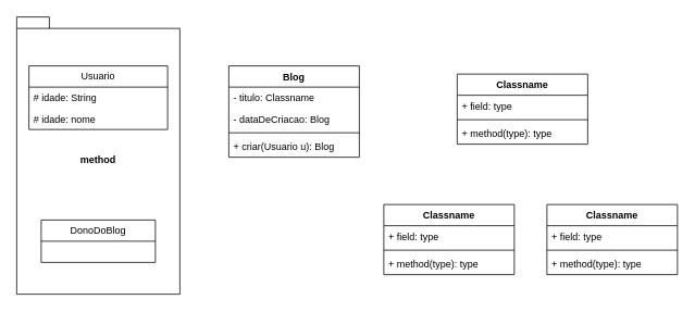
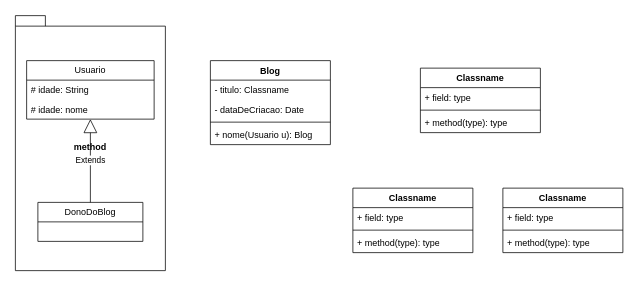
  <mxCell id="0" />
  <mxCell id="1" parent="0" />
  <mxCell id="2" value="method" style="shape=folder;fontStyle=1;spacingTop=10;tabWidth=40;tabHeight=14;tabPosition=left;html=1;whiteSpace=wrap;" vertex="1" parent="1"><mxGeometry y="20" width="200" height="340" as="geometry" x="20" /></mxCell>
  <mxCell id="3" value="Usuario" style="swimlane;fontStyle=0;childLayout=stackLayout;horizontal=1;startSize=26;fillColor=none;horizontalStack=0;resizeParent=1;resizeParentMax=0;resizeLast=0;collapsible=1;marginBottom=0;whiteSpace=wrap;html=1;" vertex="1" parent="1"><mxGeometry x="35" y="80" width="170" height="78" as="geometry" /></mxCell>
  <mxCell id="4" value="# idade: String" style="text;strokeColor=none;fillColor=none;align=left;verticalAlign=top;spacingLeft=4;spacingRight=4;overflow=hidden;rotatable=0;points=[[0,0.5],[1,0.5]];portConstraint=eastwest;whiteSpace=wrap;html=1;" vertex="1" parent="3"><mxGeometry y="26" width="170" height="26" as="geometry" /></mxCell>
  <mxCell id="5" value="# idade: nome" style="text;strokeColor=none;fillColor=none;align=left;verticalAlign=top;spacingLeft=4;spacingRight=4;overflow=hidden;rotatable=0;points=[[0,0.5],[1,0.5]];portConstraint=eastwest;whiteSpace=wrap;html=1;" vertex="1" parent="3"><mxGeometry y="52" width="170" height="26" as="geometry" /></mxCell>
  <mxCell id="6" value="DonoDoBlog" style="swimlane;fontStyle=0;childLayout=stackLayout;horizontal=1;startSize=26;fillColor=none;horizontalStack=0;resizeParent=1;resizeParentMax=0;resizeLast=0;collapsible=1;marginBottom=0;whiteSpace=wrap;html=1;" vertex="1" parent="1"><mxGeometry x="50" y="269" width="140" height="52" as="geometry" /></mxCell>
  <mxCell id="7" value="Blog" style="swimlane;fontStyle=1;align=center;verticalAlign=top;childLayout=stackLayout;horizontal=1;startSize=26;horizontalStack=0;resizeParent=1;resizeParentMax=0;resizeLast=0;collapsible=1;marginBottom=0;whiteSpace=wrap;html=1;" vertex="1" parent="1"><mxGeometry x="280" y="80" width="160" height="112" as="geometry" /></mxCell>
  <mxCell id="8" value="- titulo: Classname" style="text;strokeColor=none;fillColor=none;align=left;verticalAlign=top;spacingLeft=4;spacingRight=4;overflow=hidden;rotatable=0;points=[[0,0.5],[1,0.5]];portConstraint=eastwest;whiteSpace=wrap;html=1;" vertex="1" parent="7"><mxGeometry y="26" width="160" height="26" as="geometry" /></mxCell>
- <mxCell id="9" value="- dataDeCriacao: Blog" style="text;strokeColor=none;fillColor=none;align=left;verticalAlign=top;spacingLeft=4;spacingRight=4;overflow=hidden;rotatable=0;points=[[0,0.5],[1,0.5]];portConstraint=eastwest;whiteSpace=wrap;html=1;" vertex="1" parent="7"><mxGeometry y="52" width="160" height="26" as="geometry" /></mxCell>
+ <mxCell id="9" value="- dataDeCriacao: Date" style="text;strokeColor=none;fillColor=none;align=left;verticalAlign=top;spacingLeft=4;spacingRight=4;overflow=hidden;rotatable=0;points=[[0,0.5],[1,0.5]];portConstraint=eastwest;whiteSpace=wrap;html=1;" vertex="1" parent="7"><mxGeometry y="52" width="160" height="26" as="geometry" /></mxCell>
  <mxCell id="10" value="" style="line;strokeWidth=1;fillColor=none;align=left;verticalAlign=middle;spacingTop=-1;spacingLeft=3;spacingRight=3;rotatable=0;labelPosition=right;points=[];portConstraint=eastwest;strokeColor=inherit;" vertex="1" parent="7"><mxGeometry y="78" width="160" height="8" as="geometry" /></mxCell>
- <mxCell id="11" value="+ criar(Usuario u): Blog" style="text;strokeColor=none;fillColor=none;align=left;verticalAlign=top;spacingLeft=4;spacingRight=4;overflow=hidden;rotatable=0;points=[[0,0.5],[1,0.5]];portConstraint=eastwest;whiteSpace=wrap;html=1;" vertex="1" parent="7"><mxGeometry y="86" width="160" height="26" as="geometry" /></mxCell>
+ <mxCell id="11" value="+ nome(Usuario u): Blog" style="text;strokeColor=none;fillColor=none;align=left;verticalAlign=top;spacingLeft=4;spacingRight=4;overflow=hidden;rotatable=0;points=[[0,0.5],[1,0.5]];portConstraint=eastwest;whiteSpace=wrap;html=1;" vertex="1" parent="7"><mxGeometry y="86" width="160" height="26" as="geometry" /></mxCell>
  <mxCell id="12" value="Classname" style="swimlane;fontStyle=1;align=center;verticalAlign=top;childLayout=stackLayout;horizontal=1;startSize=26;horizontalStack=0;resizeParent=1;resizeParentMax=0;resizeLast=0;collapsible=1;marginBottom=0;whiteSpace=wrap;html=1;" vertex="1" parent="1"><mxGeometry x="560" y="90" width="160" height="86" as="geometry" /></mxCell>
  <mxCell id="13" value="+ field: type" style="text;strokeColor=none;fillColor=none;align=left;verticalAlign=top;spacingLeft=4;spacingRight=4;overflow=hidden;rotatable=0;points=[[0,0.5],[1,0.5]];portConstraint=eastwest;whiteSpace=wrap;html=1;" vertex="1" parent="12"><mxGeometry y="26" width="160" height="26" as="geometry" /></mxCell>
  <mxCell id="14" value="" style="line;strokeWidth=1;fillColor=none;align=left;verticalAlign=middle;spacingTop=-1;spacingLeft=3;spacingRight=3;rotatable=0;labelPosition=right;points=[];portConstraint=eastwest;strokeColor=inherit;" vertex="1" parent="12"><mxGeometry y="52" width="160" height="8" as="geometry" /></mxCell>
  <mxCell id="15" value="+ method(type): type" style="text;strokeColor=none;fillColor=none;align=left;verticalAlign=top;spacingLeft=4;spacingRight=4;overflow=hidden;rotatable=0;points=[[0,0.5],[1,0.5]];portConstraint=eastwest;whiteSpace=wrap;html=1;" vertex="1" parent="12"><mxGeometry y="60" width="160" height="26" as="geometry" /></mxCell>
  <mxCell id="16" value="Classname" style="swimlane;fontStyle=1;align=center;verticalAlign=top;childLayout=stackLayout;horizontal=1;startSize=26;horizontalStack=0;resizeParent=1;resizeParentMax=0;resizeLast=0;collapsible=1;marginBottom=0;whiteSpace=wrap;html=1;" vertex="1" parent="1"><mxGeometry x="470" y="250" width="160" height="86" as="geometry" /></mxCell>
  <mxCell id="17" value="+ field: type" style="text;strokeColor=none;fillColor=none;align=left;verticalAlign=top;spacingLeft=4;spacingRight=4;overflow=hidden;rotatable=0;points=[[0,0.5],[1,0.5]];portConstraint=eastwest;whiteSpace=wrap;html=1;" vertex="1" parent="16"><mxGeometry y="26" width="160" height="26" as="geometry" /></mxCell>
  <mxCell id="18" value="" style="line;strokeWidth=1;fillColor=none;align=left;verticalAlign=middle;spacingTop=-1;spacingLeft=3;spacingRight=3;rotatable=0;labelPosition=right;points=[];portConstraint=eastwest;strokeColor=inherit;" vertex="1" parent="16"><mxGeometry y="52" width="160" height="8" as="geometry" /></mxCell>
  <mxCell id="19" value="+ method(type): type" style="text;strokeColor=none;fillColor=none;align=left;verticalAlign=top;spacingLeft=4;spacingRight=4;overflow=hidden;rotatable=0;points=[[0,0.5],[1,0.5]];portConstraint=eastwest;whiteSpace=wrap;html=1;" vertex="1" parent="16"><mxGeometry y="60" width="160" height="26" as="geometry" /></mxCell>
  <mxCell id="20" value="Classname" style="swimlane;fontStyle=1;align=center;verticalAlign=top;childLayout=stackLayout;horizontal=1;startSize=26;horizontalStack=0;resizeParent=1;resizeParentMax=0;resizeLast=0;collapsible=1;marginBottom=0;whiteSpace=wrap;html=1;" vertex="1" parent="1"><mxGeometry x="670" y="250" width="160" height="86" as="geometry" /></mxCell>
  <mxCell id="21" value="+ field: type" style="text;strokeColor=none;fillColor=none;align=left;verticalAlign=top;spacingLeft=4;spacingRight=4;overflow=hidden;rotatable=0;points=[[0,0.5],[1,0.5]];portConstraint=eastwest;whiteSpace=wrap;html=1;" vertex="1" parent="20"><mxGeometry y="26" width="160" height="26" as="geometry" /></mxCell>
  <mxCell id="22" value="" style="line;strokeWidth=1;fillColor=none;align=left;verticalAlign=middle;spacingTop=-1;spacingLeft=3;spacingRight=3;rotatable=0;labelPosition=right;points=[];portConstraint=eastwest;strokeColor=inherit;" vertex="1" parent="20"><mxGeometry y="52" width="160" height="8" as="geometry" /></mxCell>
  <mxCell id="23" value="+ method(type): type" style="text;strokeColor=none;fillColor=none;align=left;verticalAlign=top;spacingLeft=4;spacingRight=4;overflow=hidden;rotatable=0;points=[[0,0.5],[1,0.5]];portConstraint=eastwest;whiteSpace=wrap;html=1;" vertex="1" parent="20"><mxGeometry y="60" width="160" height="26" as="geometry" /></mxCell>
+ <mxCell id="24" value="Extends" style="endArrow=block;endSize=16;endFill=0;html=1;rounded=0;" edge="1" parent="1" source="6" target="3"><mxGeometry width="160" relative="1" as="geometry"><mxPoint x="240" y="220" as="sourcePoint" /><mxPoint x="400" y="220" as="targetPoint" /></mxGeometry></mxCell>
